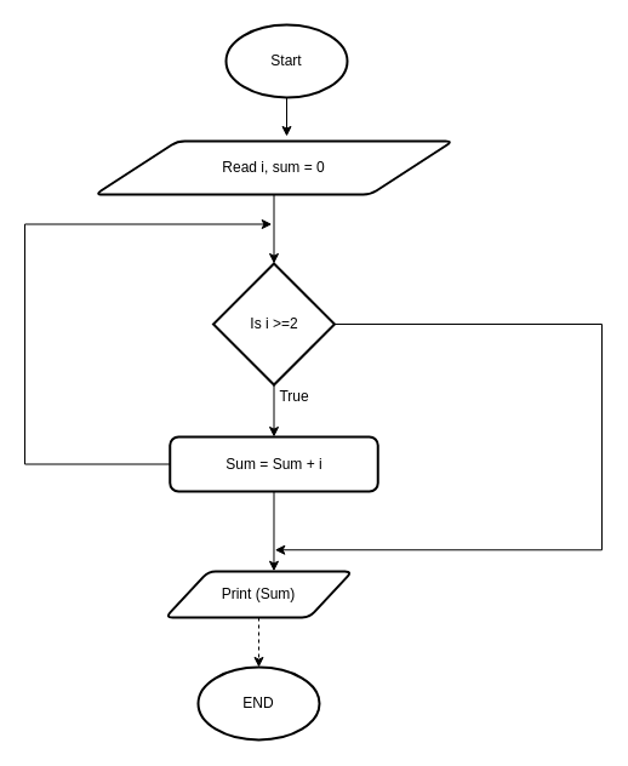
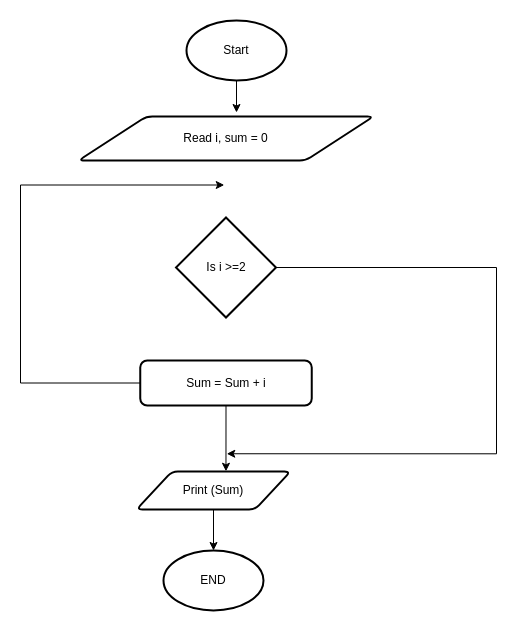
  <mxCell id="0" />
  <mxCell id="1" parent="0" />
  <mxCell id="2" style="edgeStyle=orthogonalEdgeStyle;rounded=0;orthogonalLoop=1;jettySize=auto;html=1;exitX=0.5;exitY=1;exitDx=0;exitDy=0;exitPerimeter=0;" edge="1" parent="1" source="3"><mxGeometry relative="1" as="geometry"><mxPoint x="236" y="112.012" as="targetPoint" /></mxGeometry></mxCell>
  <mxCell id="3" value="Start" style="strokeWidth=2;html=1;shape=mxgraph.flowchart.start_1;whiteSpace=wrap;" vertex="1" parent="1"><mxGeometry x="186" y="20" width="100" height="60" as="geometry" /></mxCell>
- <mxCell id="4" style="edgeStyle=orthogonalEdgeStyle;rounded=0;orthogonalLoop=1;jettySize=auto;html=1;exitX=0.5;exitY=1;exitDx=0;exitDy=0;entryX=0.5;entryY=0;entryDx=0;entryDy=0;entryPerimeter=0;" edge="1" parent="1" source="5" target="8"><mxGeometry relative="1" as="geometry" /></mxCell>
  <mxCell id="5" value="Read i, sum = 0" style="shape=parallelogram;html=1;strokeWidth=2;perimeter=parallelogramPerimeter;whiteSpace=wrap;rounded=1;arcSize=12;size=0.23;" vertex="1" parent="1"><mxGeometry x="78" y="116" width="295" height="44" as="geometry" /></mxCell>
- <mxCell id="6" style="edgeStyle=orthogonalEdgeStyle;rounded=0;orthogonalLoop=1;jettySize=auto;html=1;exitX=0.5;exitY=1;exitDx=0;exitDy=0;exitPerimeter=0;entryX=0.5;entryY=0;entryDx=0;entryDy=0;" edge="1" parent="1" source="8" target="11"><mxGeometry relative="1" as="geometry" /></mxCell>
  <mxCell id="7" style="edgeStyle=orthogonalEdgeStyle;rounded=0;orthogonalLoop=1;jettySize=auto;html=1;exitX=1;exitY=0.5;exitDx=0;exitDy=0;exitPerimeter=0;" edge="1" parent="1" source="8"><mxGeometry relative="1" as="geometry"><mxPoint x="226.266" y="453.262" as="targetPoint" /><Array as="points"><mxPoint x="496" y="267" /><mxPoint x="496" y="453" /></Array></mxGeometry></mxCell>
  <mxCell id="8" value="Is i &amp;gt;=2" style="strokeWidth=2;html=1;shape=mxgraph.flowchart.decision;whiteSpace=wrap;" vertex="1" parent="1"><mxGeometry x="175.5" y="217" width="100" height="100" as="geometry" /></mxCell>
  <mxCell id="9" style="edgeStyle=orthogonalEdgeStyle;rounded=0;orthogonalLoop=1;jettySize=auto;html=1;exitX=0;exitY=0.5;exitDx=0;exitDy=0;" edge="1" parent="1" source="11"><mxGeometry relative="1" as="geometry"><mxPoint x="223.766" y="184.512" as="targetPoint" /><Array as="points"><mxPoint x="20" y="383" /><mxPoint x="20" y="185" /></Array></mxGeometry></mxCell>
  <mxCell id="10" style="edgeStyle=orthogonalEdgeStyle;rounded=0;orthogonalLoop=1;jettySize=auto;html=1;exitX=0.5;exitY=1;exitDx=0;exitDy=0;entryX=0.581;entryY=-0.006;entryDx=0;entryDy=0;entryPerimeter=0;" edge="1" parent="1" source="11" target="14"><mxGeometry relative="1" as="geometry" /></mxCell>
  <mxCell id="11" value="Sum = Sum + i" style="rounded=1;whiteSpace=wrap;html=1;absoluteArcSize=1;arcSize=14;strokeWidth=2;" vertex="1" parent="1"><mxGeometry x="139.75" y="360" width="171.5" height="45" as="geometry" /></mxCell>
- <mxCell id="12" value="True" style="text;html=1;align=center;verticalAlign=middle;resizable=0;points=[];autosize=1;strokeColor=none;fillColor=none;" vertex="1" parent="1"><mxGeometry x="225" y="318" width="34" height="18" as="geometry" /></mxCell>
- <mxCell id="13" style="edgeStyle=orthogonalEdgeStyle;rounded=0;orthogonalLoop=1;jettySize=auto;html=1;exitX=0.5;exitY=1;exitDx=0;exitDy=0;entryX=0.5;entryY=0;entryDx=0;entryDy=0;entryPerimeter=0;dashed=1;" edge="1" parent="1" source="14" target="15"><mxGeometry relative="1" as="geometry" /></mxCell>
+ <mxCell id="13" style="edgeStyle=orthogonalEdgeStyle;rounded=0;orthogonalLoop=1;jettySize=auto;html=1;exitX=0.5;exitY=1;exitDx=0;exitDy=0;entryX=0.5;entryY=0;entryDx=0;entryDy=0;entryPerimeter=0;" edge="1" parent="1" source="14" target="15"><mxGeometry relative="1" as="geometry" /></mxCell>
  <mxCell id="14" value="Print (Sum)" style="shape=parallelogram;html=1;strokeWidth=2;perimeter=parallelogramPerimeter;whiteSpace=wrap;rounded=1;arcSize=12;size=0.23;" vertex="1" parent="1"><mxGeometry x="136" y="471" width="154" height="38" as="geometry" /></mxCell>
  <mxCell id="15" value="END" style="strokeWidth=2;html=1;shape=mxgraph.flowchart.start_1;whiteSpace=wrap;" vertex="1" parent="1"><mxGeometry x="163" y="550" width="100" height="60" as="geometry" /></mxCell>
